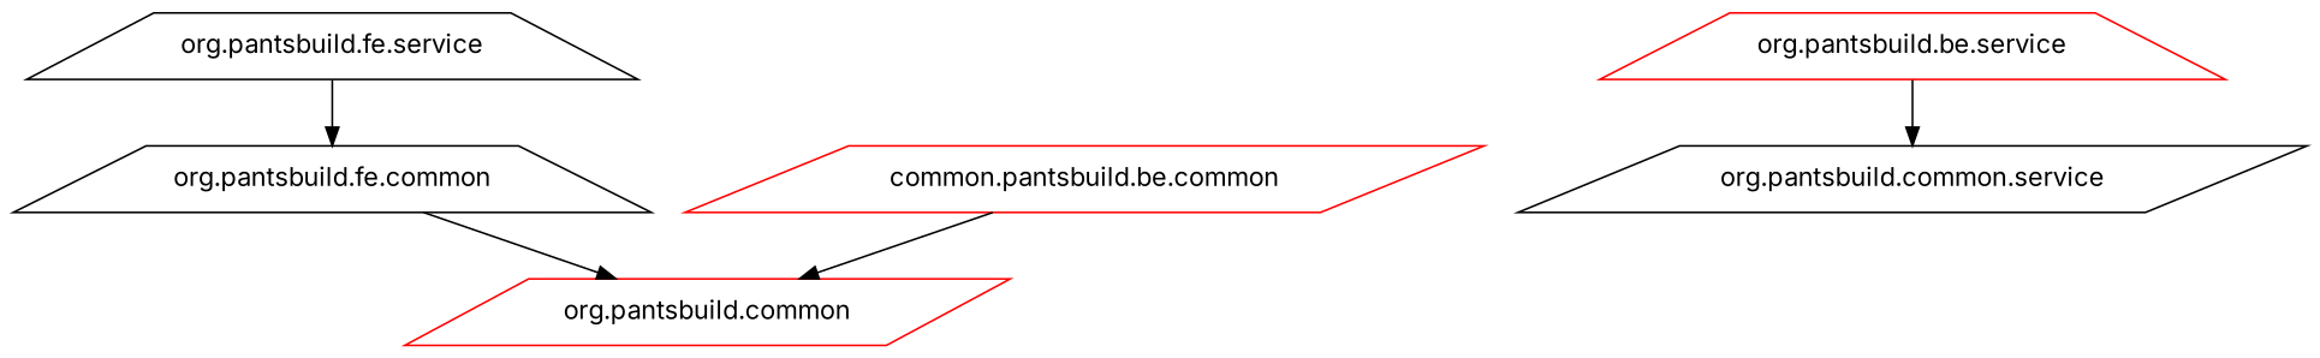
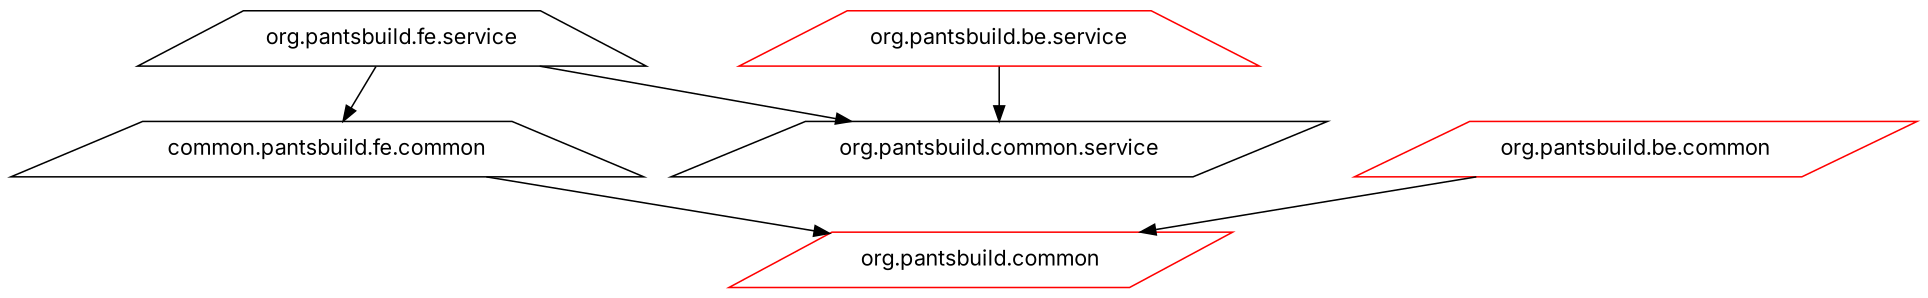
  digraph {
    fontname=Inter
    node [color=red fontname=Inter shape=parallelogram]
    edge [fontname=Inter]
    n1 [label="org.pantsbuild.common"]
-   n2 [label="org.pantsbuild.fe.common" shape=trapezium color=""]
-   n3 [label="common.pantsbuild.be.common"]
+   n2 [label="common.pantsbuild.fe.common" shape=trapezium color=""]
+   n3 [label="org.pantsbuild.be.common"]
    n4 [color=black label="org.pantsbuild.common.service"]
    n5 [label="org.pantsbuild.fe.service" shape=trapezium color=""]
    n6 [label="org.pantsbuild.be.service" shape=trapezium]
    n2 -> n1
    n3 -> n1
    n5 -> n2
+   n5 -> n4
    n6 -> n4
  }
